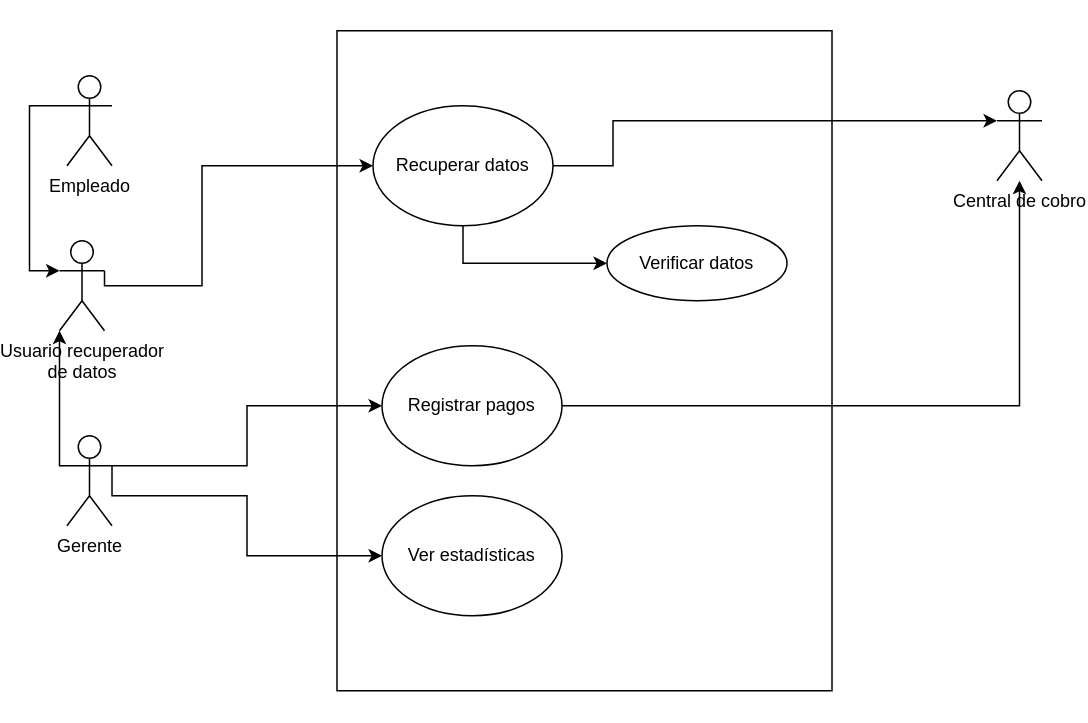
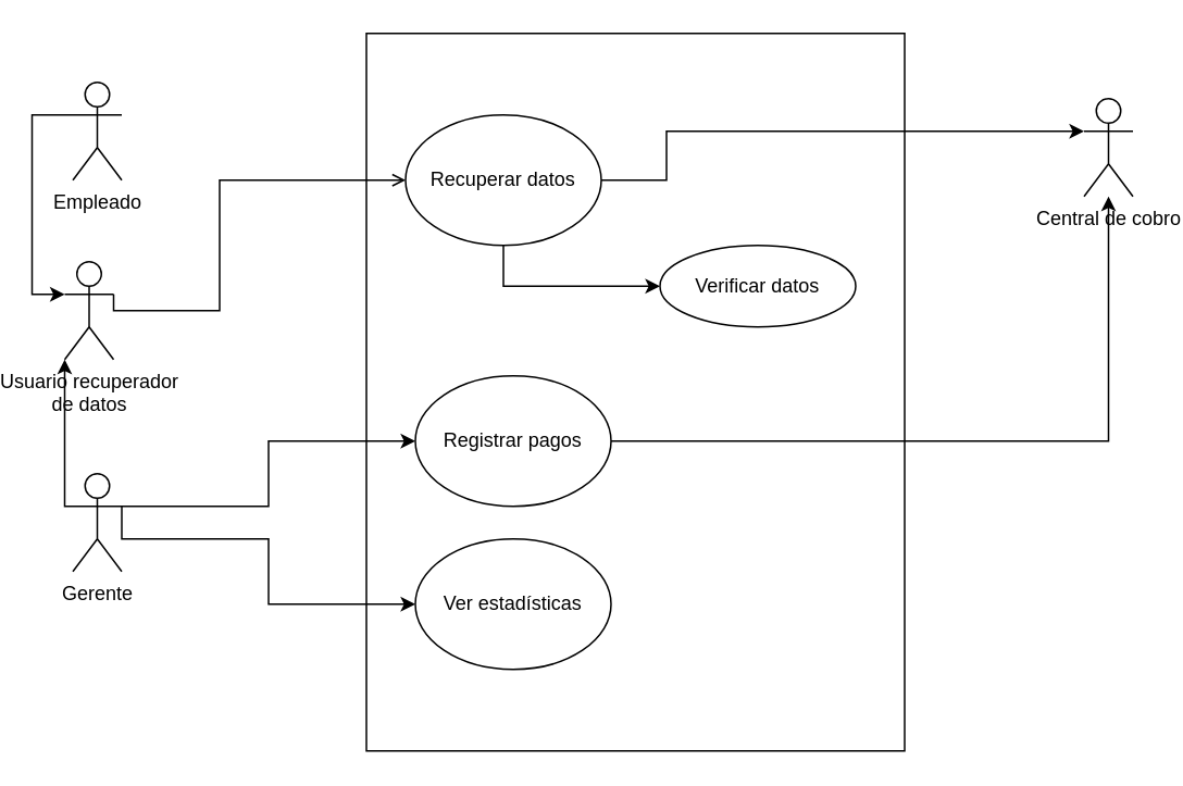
  <mxCell id="0" />
  <mxCell id="1" parent="0" />
  <mxCell id="2" value="" style="rounded=0;whiteSpace=wrap;html=1;" vertex="1" parent="1"><mxGeometry x="205" y="20" width="330" height="440" as="geometry" /></mxCell>
- <mxCell id="3" style="edgeStyle=orthogonalEdgeStyle;rounded=0;orthogonalLoop=1;jettySize=auto;html=1;exitX=1;exitY=0.333;exitDx=0;exitDy=0;exitPerimeter=0;entryX=0;entryY=0.5;entryDx=0;entryDy=0;" edge="1" parent="1" source="13" target="8"><mxGeometry relative="1" as="geometry"><Array as="points"><mxPoint x="115" y="190" /><mxPoint x="115" y="110" /></Array></mxGeometry></mxCell>
+ <mxCell id="3" style="edgeStyle=orthogonalEdgeStyle;rounded=0;orthogonalLoop=1;jettySize=auto;html=1;exitX=1;exitY=0.333;exitDx=0;exitDy=0;exitPerimeter=0;entryX=0;entryY=0.5;entryDx=0;entryDy=0;endArrow=open;" edge="1" parent="1" source="13" target="8"><mxGeometry relative="1" as="geometry"><Array as="points"><mxPoint x="115" y="190" /><mxPoint x="115" y="110" /></Array></mxGeometry></mxCell>
  <mxCell id="4" value="Central de cobro" style="shape=umlActor;verticalLabelPosition=bottom;verticalAlign=top;html=1;outlineConnect=0;rounded=0;" vertex="1" parent="1"><mxGeometry x="645" y="60" width="30" height="60" as="geometry" /></mxCell>
  <mxCell id="5" value="Empleado" style="shape=umlActor;verticalLabelPosition=bottom;verticalAlign=top;html=1;outlineConnect=0;rounded=0;" vertex="1" parent="1"><mxGeometry x="25" y="50" width="30" height="60" as="geometry" /></mxCell>
  <mxCell id="6" style="edgeStyle=orthogonalEdgeStyle;rounded=0;orthogonalLoop=1;jettySize=auto;html=1;exitX=1;exitY=0.5;exitDx=0;exitDy=0;entryX=0;entryY=0.333;entryDx=0;entryDy=0;entryPerimeter=0;" edge="1" parent="1" source="8" target="4"><mxGeometry relative="1" as="geometry"><Array as="points"><mxPoint x="389" y="110" /><mxPoint x="389" y="80" /></Array><mxPoint x="405" y="80" as="targetPoint" /></mxGeometry></mxCell>
  <mxCell id="7" style="edgeStyle=orthogonalEdgeStyle;rounded=0;orthogonalLoop=1;jettySize=auto;html=1;exitX=0.5;exitY=1;exitDx=0;exitDy=0;entryX=0;entryY=0.5;entryDx=0;entryDy=0;" edge="1" parent="1" source="8" target="18"><mxGeometry relative="1" as="geometry" /></mxCell>
  <mxCell id="8" value="Recuperar datos" style="ellipse;whiteSpace=wrap;html=1;rounded=0;" vertex="1" parent="1"><mxGeometry x="229" y="70" width="120" height="80" as="geometry" /></mxCell>
  <mxCell id="9" style="edgeStyle=orthogonalEdgeStyle;rounded=0;orthogonalLoop=1;jettySize=auto;html=1;exitX=0;exitY=0.333;exitDx=0;exitDy=0;exitPerimeter=0;" edge="1" parent="1" source="12" target="13"><mxGeometry relative="1" as="geometry"><Array as="points"><mxPoint x="20" y="310" /></Array></mxGeometry></mxCell>
  <mxCell id="10" style="edgeStyle=orthogonalEdgeStyle;rounded=0;orthogonalLoop=1;jettySize=auto;html=1;exitX=1;exitY=0.333;exitDx=0;exitDy=0;exitPerimeter=0;entryX=0;entryY=0.5;entryDx=0;entryDy=0;" edge="1" parent="1" source="12" target="16"><mxGeometry relative="1" as="geometry" /></mxCell>
  <mxCell id="11" style="edgeStyle=orthogonalEdgeStyle;rounded=0;orthogonalLoop=1;jettySize=auto;html=1;exitX=1;exitY=0.333;exitDx=0;exitDy=0;exitPerimeter=0;entryX=0;entryY=0.5;entryDx=0;entryDy=0;" edge="1" parent="1" source="12" target="17"><mxGeometry relative="1" as="geometry"><Array as="points"><mxPoint x="55" y="330" /><mxPoint x="145" y="330" /><mxPoint x="145" y="370" /></Array></mxGeometry></mxCell>
  <mxCell id="12" value="Gerente" style="shape=umlActor;verticalLabelPosition=bottom;verticalAlign=top;html=1;outlineConnect=0;rounded=0;" vertex="1" parent="1"><mxGeometry x="25" y="290" width="30" height="60" as="geometry" /></mxCell>
  <mxCell id="13" value="Usuario recuperador&lt;br&gt;de datos&lt;br&gt;" style="shape=umlActor;verticalLabelPosition=bottom;verticalAlign=top;html=1;outlineConnect=0;rounded=0;" vertex="1" parent="1"><mxGeometry x="20" y="160" width="30" height="60" as="geometry" /></mxCell>
  <mxCell id="14" style="edgeStyle=orthogonalEdgeStyle;rounded=0;orthogonalLoop=1;jettySize=auto;html=1;exitX=0;exitY=0.333;exitDx=0;exitDy=0;exitPerimeter=0;entryX=0;entryY=0.333;entryDx=0;entryDy=0;entryPerimeter=0;" edge="1" parent="1" source="5" target="13"><mxGeometry relative="1" as="geometry" /></mxCell>
  <mxCell id="15" style="edgeStyle=orthogonalEdgeStyle;rounded=0;orthogonalLoop=1;jettySize=auto;html=1;exitX=1;exitY=0.5;exitDx=0;exitDy=0;" edge="1" parent="1" source="16" target="4"><mxGeometry relative="1" as="geometry" /></mxCell>
  <mxCell id="16" value="Registrar pagos" style="ellipse;whiteSpace=wrap;html=1;rounded=0;" vertex="1" parent="1"><mxGeometry x="235" y="230" width="120" height="80" as="geometry" /></mxCell>
  <mxCell id="17" value="Ver estadísticas" style="ellipse;whiteSpace=wrap;html=1;rounded=0;" vertex="1" parent="1"><mxGeometry x="235" y="330" width="120" height="80" as="geometry" /></mxCell>
  <mxCell id="18" value="Verificar datos" style="ellipse;whiteSpace=wrap;html=1;rounded=0;" vertex="1" parent="1"><mxGeometry x="385" y="150" width="120" height="50" as="geometry" /></mxCell>
  <mxCell id="19" style="edgeStyle=orthogonalEdgeStyle;rounded=0;orthogonalLoop=1;jettySize=auto;html=1;exitX=0.5;exitY=1;exitDx=0;exitDy=0;" edge="1" parent="1" source="2" target="2"><mxGeometry relative="1" as="geometry" /></mxCell>
